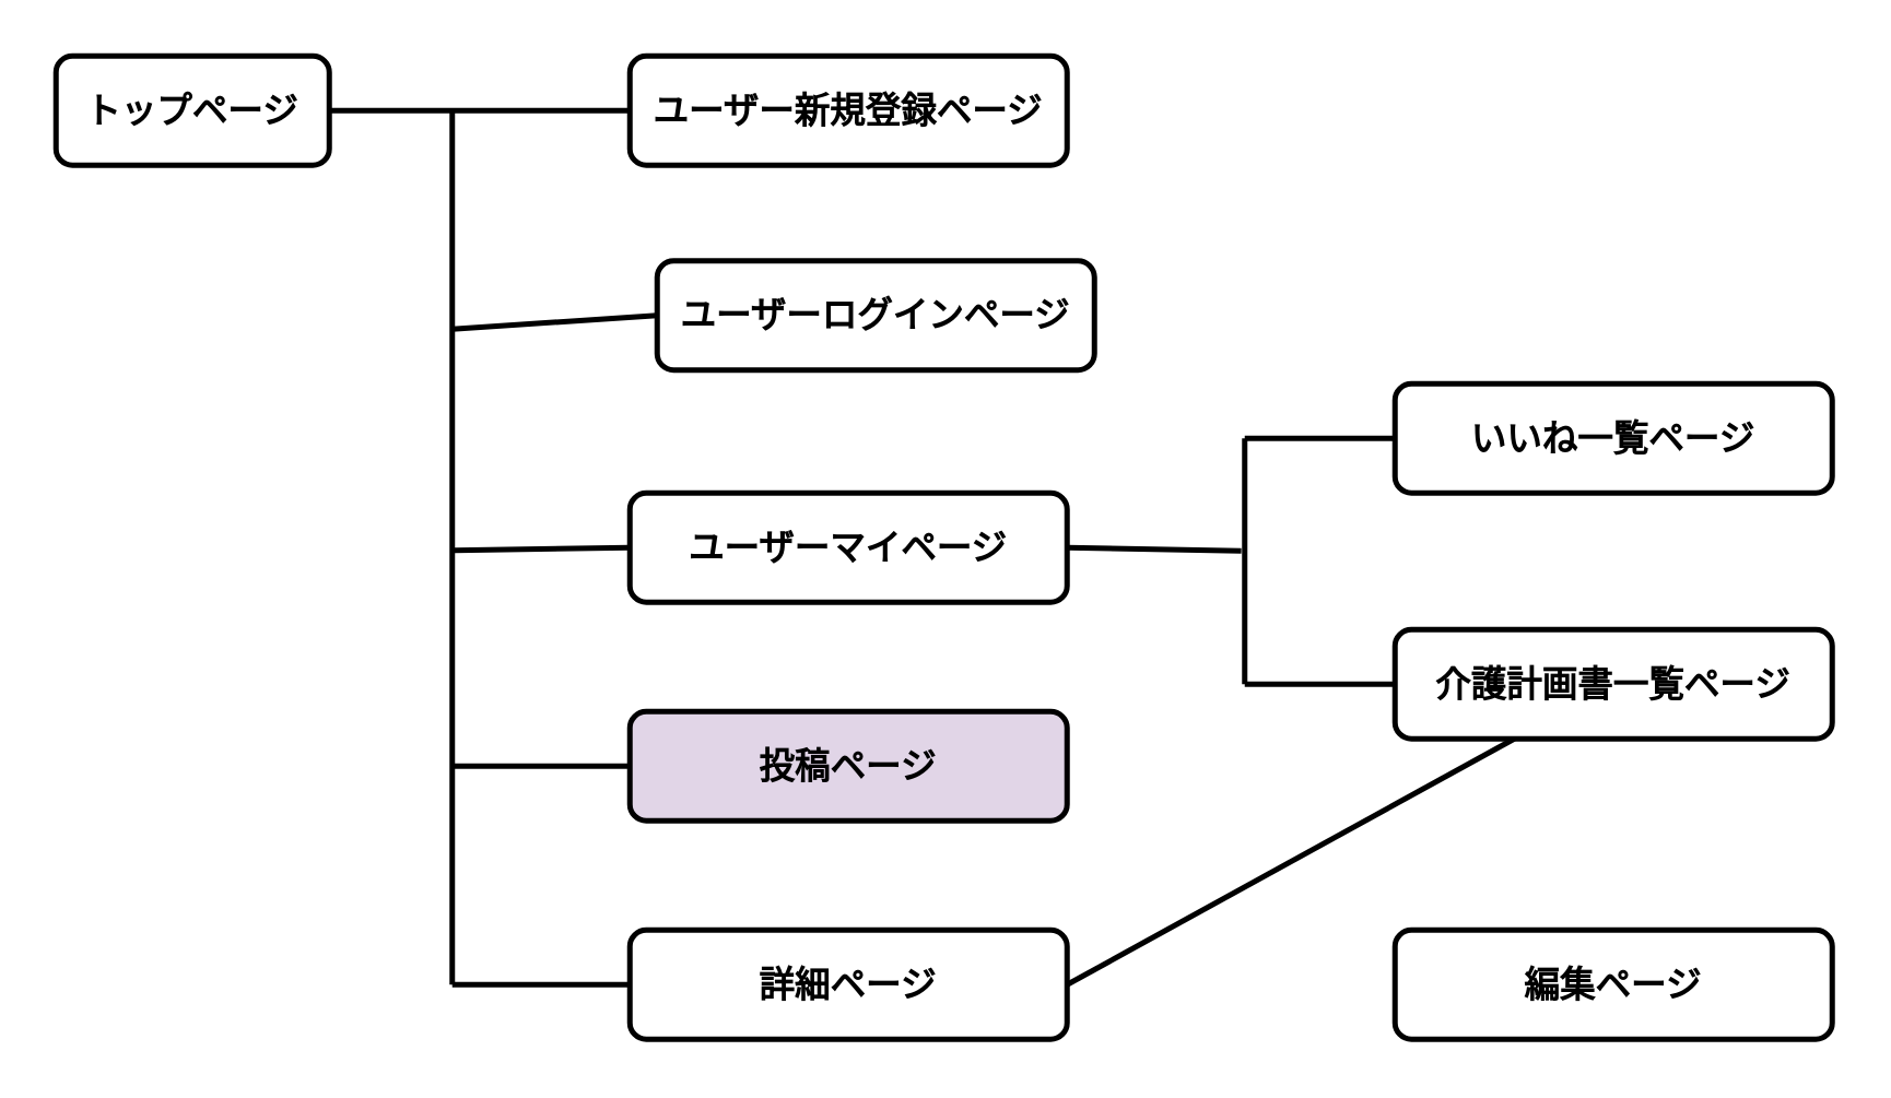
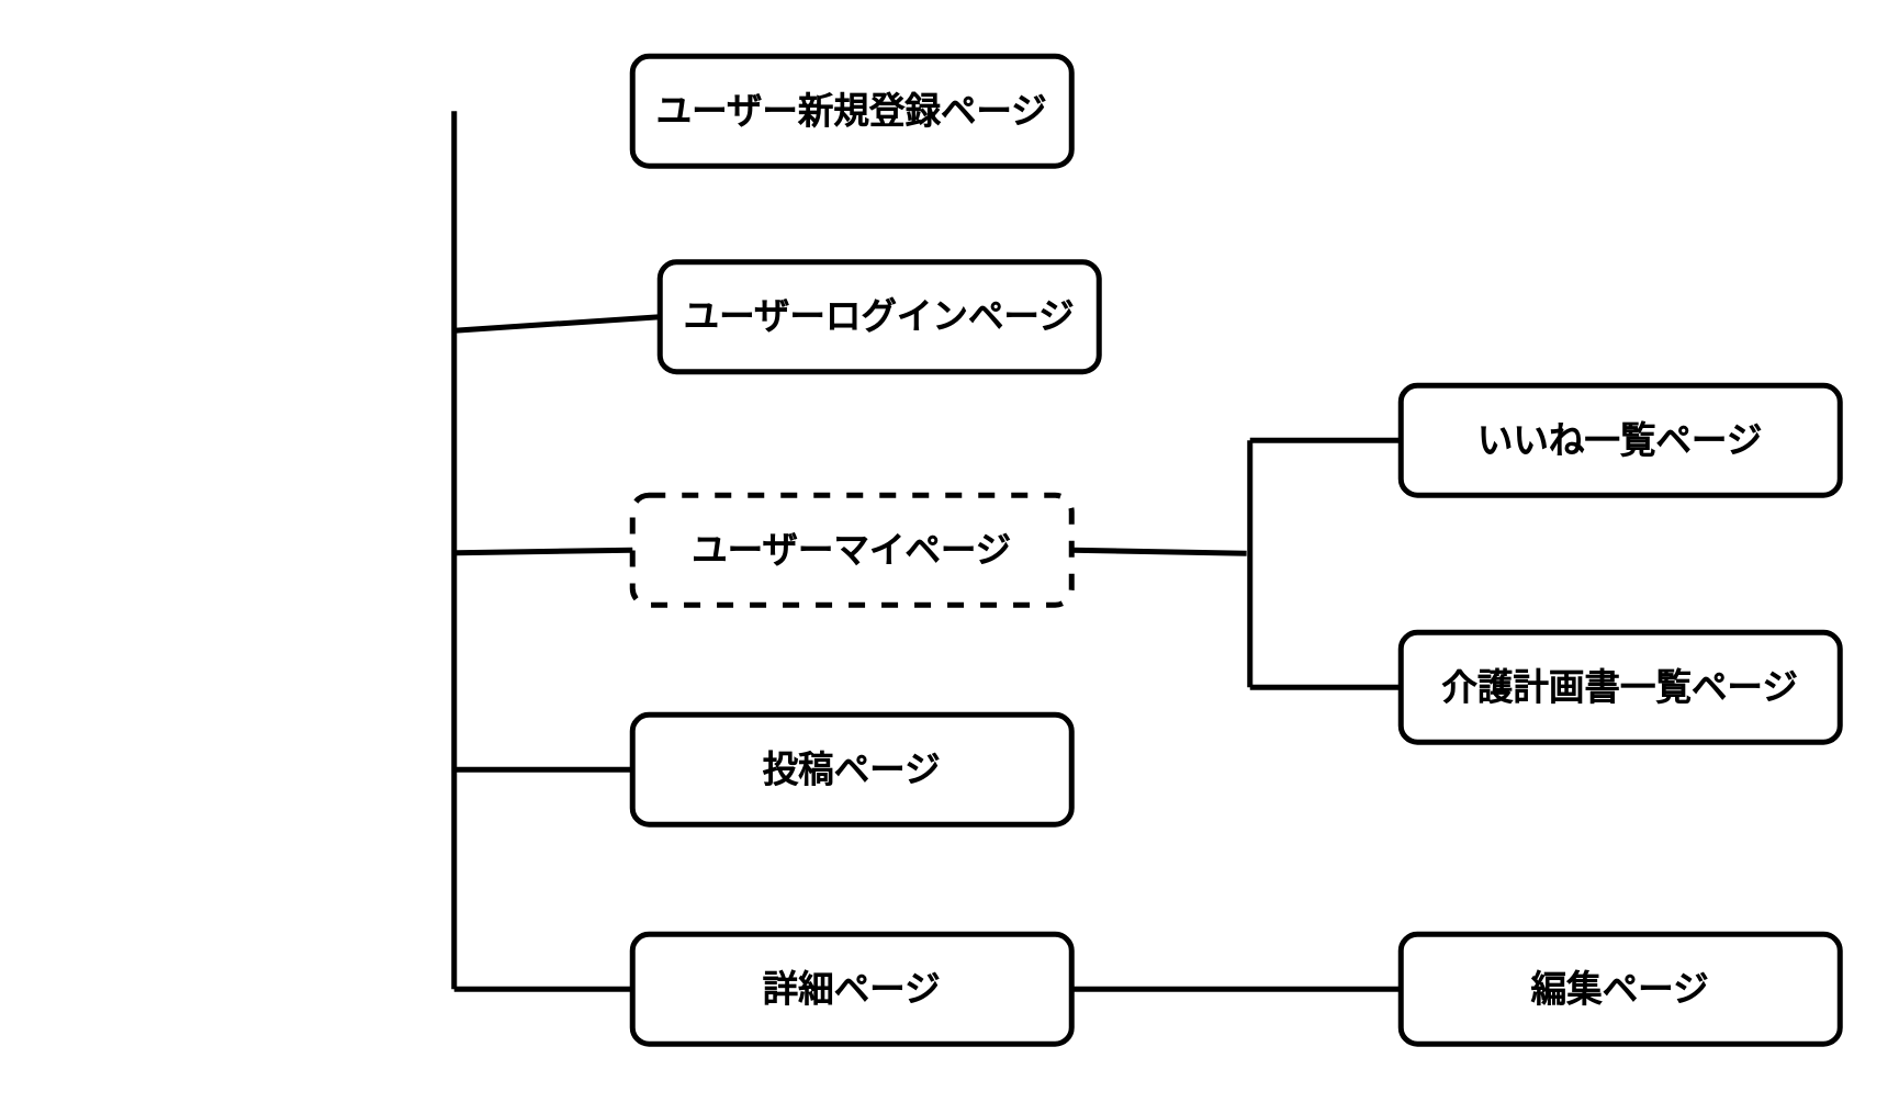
  <mxCell id="0" />
  <mxCell id="1" parent="0" />
- <mxCell id="2" style="edgeStyle=none;html=1;exitX=1;exitY=0.5;exitDx=0;exitDy=0;entryX=0;entryY=0.5;entryDx=0;entryDy=0;fontSize=13;endArrow=none;endFill=0;strokeWidth=2;" edge="1" parent="1" source="3" target="4"><mxGeometry relative="1" as="geometry"><Array as="points"><mxPoint x="180" y="40" /></Array></mxGeometry></mxCell>
- <mxCell id="3" value="トップページ" style="rounded=1;whiteSpace=wrap;html=1;strokeWidth=2;fontSize=13;fontStyle=1" vertex="1" parent="1"><mxGeometry x="20" y="20" width="100" height="40" as="geometry" /></mxCell>
  <mxCell id="4" value="ユーザー新規登録ページ" style="rounded=1;whiteSpace=wrap;html=1;strokeWidth=2;fontSize=13;fontStyle=1" vertex="1" parent="1"><mxGeometry x="230" y="20" width="160" height="40" as="geometry" /></mxCell>
  <mxCell id="5" value="ユーザーログインページ" style="rounded=1;whiteSpace=wrap;html=1;strokeWidth=2;fontSize=13;fontStyle=1" vertex="1" parent="1"><mxGeometry x="240" y="95" width="160" height="40" as="geometry" /></mxCell>
  <mxCell id="6" style="edgeStyle=none;html=1;exitX=1;exitY=0.5;exitDx=0;exitDy=0;entryX=0.458;entryY=0.625;entryDx=0;entryDy=0;entryPerimeter=0;strokeWidth=2;fontSize=13;endArrow=none;endFill=0;" edge="1" parent="1" source="7" target="21"><mxGeometry relative="1" as="geometry" /></mxCell>
- <mxCell id="7" value="ユーザーマイページ" style="rounded=1;whiteSpace=wrap;html=1;strokeWidth=2;fontSize=13;fontStyle=1" vertex="1" parent="1"><mxGeometry x="230" y="180" width="160" height="40" as="geometry" /></mxCell>
- <mxCell id="8" value="投稿ページ" style="rounded=1;whiteSpace=wrap;html=1;strokeWidth=2;fontSize=13;fontStyle=1;fillColor=#e1d5e7;" vertex="1" parent="1"><mxGeometry x="230" y="260" width="160" height="40" as="geometry" /></mxCell>
- <mxCell id="9" style="edgeStyle=none;html=1;exitX=1;exitY=0.5;exitDx=0;exitDy=0;strokeWidth=2;fontSize=13;endArrow=none;endFill=0;" edge="1" parent="1" source="10" target="18"><mxGeometry relative="1" as="geometry" /></mxCell>
+ <mxCell id="7" value="ユーザーマイページ" style="rounded=1;whiteSpace=wrap;html=1;strokeWidth=2;fontSize=13;fontStyle=1;dashed=1;" vertex="1" parent="1"><mxGeometry x="230" y="180" width="160" height="40" as="geometry" /></mxCell>
+ <mxCell id="8" value="投稿ページ" style="rounded=1;whiteSpace=wrap;html=1;strokeWidth=2;fontSize=13;fontStyle=1" vertex="1" parent="1"><mxGeometry x="230" y="260" width="160" height="40" as="geometry" /></mxCell>
+ <mxCell id="9" style="edgeStyle=none;html=1;exitX=1;exitY=0.5;exitDx=0;exitDy=0;entryX=0;entryY=0.5;entryDx=0;entryDy=0;strokeWidth=2;fontSize=13;endArrow=none;endFill=0;" edge="1" parent="1" source="10" target="16"><mxGeometry relative="1" as="geometry" /></mxCell>
  <mxCell id="10" value="詳細ページ" style="rounded=1;whiteSpace=wrap;html=1;strokeWidth=2;fontSize=13;fontStyle=1" vertex="1" parent="1"><mxGeometry x="230" y="340" width="160" height="40" as="geometry" /></mxCell>
  <mxCell id="11" style="edgeStyle=none;html=1;exitX=0.25;exitY=0.5;exitDx=0;exitDy=0;exitPerimeter=0;entryX=0;entryY=0.5;entryDx=0;entryDy=0;fontSize=13;endArrow=none;endFill=0;strokeWidth=2;" edge="1" parent="1" source="15" target="5"><mxGeometry relative="1" as="geometry" /></mxCell>
  <mxCell id="12" style="edgeStyle=none;html=1;entryX=0;entryY=0.5;entryDx=0;entryDy=0;fontSize=13;endArrow=none;endFill=0;exitX=0.503;exitY=0.425;exitDx=0;exitDy=0;exitPerimeter=0;strokeWidth=2;" edge="1" parent="1" source="15" target="7"><mxGeometry relative="1" as="geometry" /></mxCell>
  <mxCell id="13" style="edgeStyle=none;html=1;exitX=0.75;exitY=0.5;exitDx=0;exitDy=0;exitPerimeter=0;entryX=0;entryY=0.5;entryDx=0;entryDy=0;fontSize=13;endArrow=none;endFill=0;strokeWidth=2;" edge="1" parent="1" source="15" target="8"><mxGeometry relative="1" as="geometry" /></mxCell>
  <mxCell id="14" style="edgeStyle=none;html=1;exitX=1;exitY=0.5;exitDx=0;exitDy=0;exitPerimeter=0;entryX=0;entryY=0.5;entryDx=0;entryDy=0;fontSize=13;endArrow=none;endFill=0;strokeWidth=2;" edge="1" parent="1" source="15" target="10"><mxGeometry relative="1" as="geometry" /></mxCell>
  <mxCell id="15" value="" style="line;strokeWidth=2;direction=south;html=1;fontSize=13;" vertex="1" parent="1"><mxGeometry x="160" y="40" width="10" height="320" as="geometry" /></mxCell>
  <mxCell id="16" value="編集ページ" style="rounded=1;whiteSpace=wrap;html=1;strokeWidth=2;fontSize=13;fontStyle=1" vertex="1" parent="1"><mxGeometry x="510" y="340" width="160" height="40" as="geometry" /></mxCell>
  <mxCell id="17" value="いいね一覧ページ" style="rounded=1;whiteSpace=wrap;html=1;strokeWidth=2;fontSize=13;fontStyle=1" vertex="1" parent="1"><mxGeometry x="510" y="140" width="160" height="40" as="geometry" /></mxCell>
  <mxCell id="18" value="介護計画書一覧ページ" style="rounded=1;whiteSpace=wrap;html=1;strokeWidth=2;fontSize=13;fontStyle=1" vertex="1" parent="1"><mxGeometry x="510" y="230" width="160" height="40" as="geometry" /></mxCell>
  <mxCell id="19" style="edgeStyle=none;html=1;exitX=0;exitY=0.5;exitDx=0;exitDy=0;exitPerimeter=0;entryX=0;entryY=0.5;entryDx=0;entryDy=0;strokeWidth=2;fontSize=13;endArrow=none;endFill=0;" edge="1" parent="1" source="21" target="17"><mxGeometry relative="1" as="geometry" /></mxCell>
  <mxCell id="20" style="edgeStyle=none;html=1;exitX=1;exitY=0.5;exitDx=0;exitDy=0;exitPerimeter=0;entryX=0;entryY=0.5;entryDx=0;entryDy=0;strokeWidth=2;fontSize=13;endArrow=none;endFill=0;" edge="1" parent="1" source="21" target="18"><mxGeometry relative="1" as="geometry" /></mxCell>
  <mxCell id="21" value="" style="line;strokeWidth=2;direction=south;html=1;fontSize=13;" vertex="1" parent="1"><mxGeometry x="450" y="160" width="10" height="90" as="geometry" /></mxCell>
